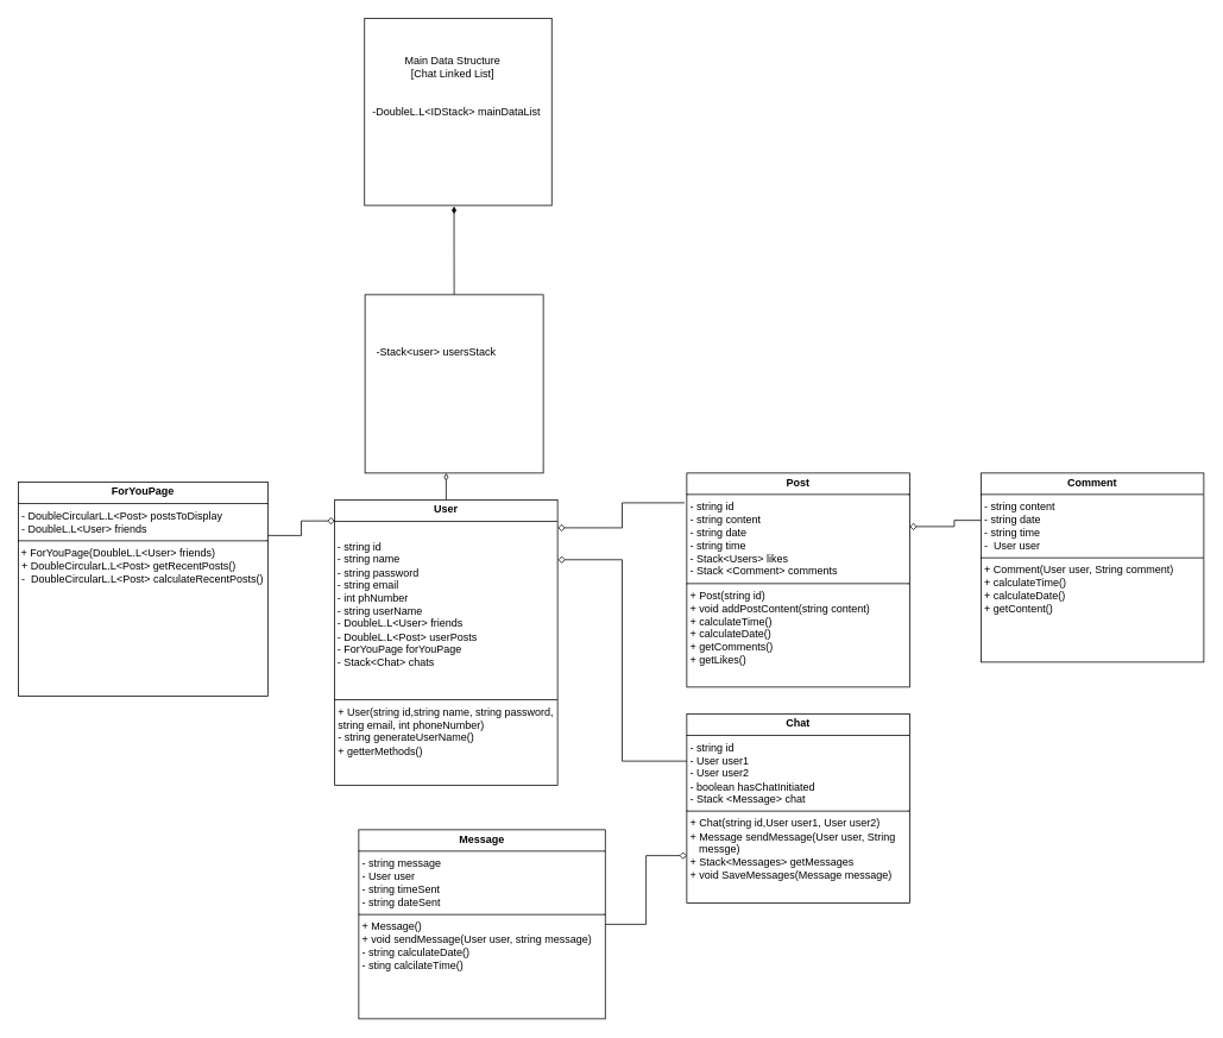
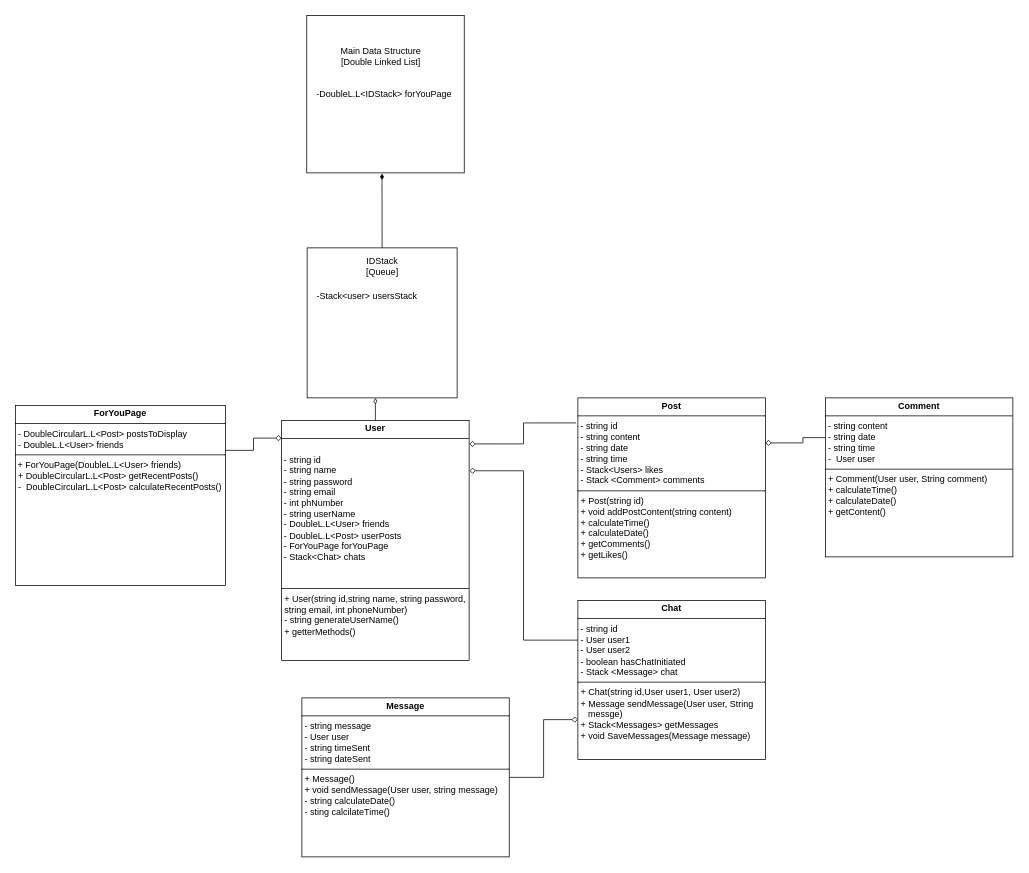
  <mxCell id="0" />
  <mxCell id="1" parent="0" />
  <mxCell id="2" style="edgeStyle=orthogonalEdgeStyle;rounded=0;orthogonalLoop=1;jettySize=auto;html=1;entryX=0.5;entryY=0;entryDx=0;entryDy=0;endArrow=none;endFill=0;startArrow=diamondThin;startFill=1;exitX=0.478;exitY=1.004;exitDx=0;exitDy=0;exitPerimeter=0;" edge="1" parent="1" source="8" target="4"><mxGeometry relative="1" as="geometry"><mxPoint x="500" y="230" as="sourcePoint" /><Array as="points" /></mxGeometry></mxCell>
  <mxCell id="3" value="" style="group" vertex="1" connectable="0" parent="1"><mxGeometry x="430" y="370" width="200" height="200" as="geometry" /></mxCell>
  <mxCell id="4" value="" style="whiteSpace=wrap;html=1;aspect=fixed;" vertex="1" parent="3"><mxGeometry x="-21" y="-40" width="200" height="200" as="geometry" /></mxCell>
  <mxCell id="5" value="-Stack&amp;lt;user&amp;gt; usersStack" style="text;html=1;align=left;verticalAlign=middle;whiteSpace=wrap;rounded=0;" vertex="1" parent="3"><mxGeometry x="-10" y="10" width="160" height="30" as="geometry" /></mxCell>
  <mxCell id="6" style="edgeStyle=orthogonalEdgeStyle;rounded=0;orthogonalLoop=1;jettySize=auto;html=1;exitX=-0.01;exitY=0.139;exitDx=0;exitDy=0;entryX=1.001;entryY=0.098;entryDx=0;entryDy=0;entryPerimeter=0;endArrow=diamond;endFill=0;exitPerimeter=0;" edge="1" parent="1" source="16" target="19"><mxGeometry relative="1" as="geometry"><mxPoint x="750" y="549" as="sourcePoint" /><mxPoint x="641.82" y="634.98" as="targetPoint" /></mxGeometry></mxCell>
  <mxCell id="7" value="" style="group" vertex="1" connectable="0" parent="1"><mxGeometry x="444" y="110" width="195" height="190" as="geometry" /></mxCell>
  <mxCell id="8" value="" style="whiteSpace=wrap;html=1;aspect=fixed;" vertex="1" parent="7"><mxGeometry x="-35.5" y="-90" width="210" height="210" as="geometry" /></mxCell>
- <mxCell id="10" value="&lt;div&gt;&lt;div&gt;Main Data Structure&lt;/div&gt;&lt;div&gt;[Chat Linked List]&lt;/div&gt;&lt;/div&gt;" style="text;html=1;align=center;verticalAlign=middle;whiteSpace=wrap;rounded=0;" vertex="1" parent="1"><mxGeometry x="423.75" y="60" width="166.5" height="30" as="geometry" /></mxCell>
- <mxCell id="11" value="-DoubleL.L&amp;lt;IDStack&amp;gt; mainDataList&amp;nbsp;" style="text;html=1;align=center;verticalAlign=middle;whiteSpace=wrap;rounded=0;" vertex="1" parent="1"><mxGeometry x="402" y="110" width="223" height="30" as="geometry" /></mxCell>
+ <mxCell id="9" value="&lt;div&gt;&lt;div&gt;IDStack&lt;/div&gt;&lt;div&gt;[Queue]&lt;/div&gt;&lt;/div&gt;" style="text;html=1;align=center;verticalAlign=middle;whiteSpace=wrap;rounded=0;" vertex="1" parent="1"><mxGeometry x="453.5" y="340" width="111" height="30" as="geometry" /></mxCell>
+ <mxCell id="10" value="&lt;div&gt;&lt;div&gt;Main Data Structure&lt;/div&gt;&lt;div&gt;[Double Linked List]&lt;/div&gt;&lt;/div&gt;" style="text;html=1;align=center;verticalAlign=middle;whiteSpace=wrap;rounded=0;" vertex="1" parent="1"><mxGeometry x="423.75" y="60" width="166.5" height="30" as="geometry" /></mxCell>
+ <mxCell id="11" value="-DoubleL.L&amp;lt;IDStack&amp;gt; forYouPage&amp;nbsp;" style="text;html=1;align=center;verticalAlign=middle;whiteSpace=wrap;rounded=0;" vertex="1" parent="1"><mxGeometry x="402" y="110" width="223" height="30" as="geometry" /></mxCell>
  <mxCell id="12" style="edgeStyle=orthogonalEdgeStyle;rounded=0;orthogonalLoop=1;jettySize=auto;html=1;exitX=0;exitY=0.75;exitDx=0;exitDy=0;endArrow=none;endFill=0;startArrow=diamond;startFill=0;" edge="1" parent="1" source="13" target="14"><mxGeometry relative="1" as="geometry" /></mxCell>
  <mxCell id="13" value="&lt;p style=&quot;margin:0px;margin-top:4px;text-align:center;&quot;&gt;&lt;b&gt;Chat&lt;/b&gt;&lt;/p&gt;&lt;hr size=&quot;1&quot; style=&quot;border-style:solid;&quot;&gt;&lt;p style=&quot;margin:0px;margin-left:4px;&quot;&gt;- string id&lt;/p&gt;&lt;p style=&quot;margin:0px;margin-left:4px;&quot;&gt;- User user1&lt;/p&gt;&lt;p style=&quot;margin:0px;margin-left:4px;&quot;&gt;- User user2&lt;/p&gt;&lt;p style=&quot;margin:0px;margin-left:4px;&quot;&gt;- boolean hasChatInitiated&lt;/p&gt;&lt;p style=&quot;margin:0px;margin-left:4px;&quot;&gt;- Stack &amp;lt;Message&amp;gt; chat&lt;/p&gt;&lt;hr size=&quot;1&quot; style=&quot;border-style:solid;&quot;&gt;&lt;p style=&quot;margin:0px;margin-left:4px;&quot;&gt;+ &lt;span style=&quot;background-color: initial;&quot;&gt;Chat(string id,User user1, User user2)&lt;/span&gt;&lt;/p&gt;&lt;p style=&quot;margin:0px;margin-left:4px;&quot;&gt;+ Message sendMessage(User user, String&amp;nbsp; &amp;nbsp; &amp;nbsp; &amp;nbsp;messge)&lt;/p&gt;&lt;p style=&quot;margin:0px;margin-left:4px;&quot;&gt;+ Stack&amp;lt;Messages&amp;gt; getMessages&lt;/p&gt;&lt;p style=&quot;margin:0px;margin-left:4px;&quot;&gt;+ void SaveMessages(Message message)&lt;/p&gt;" style="verticalAlign=top;align=left;overflow=fill;html=1;whiteSpace=wrap;" vertex="1" parent="1"><mxGeometry x="770" y="800" width="250" height="212" as="geometry" /></mxCell>
  <mxCell id="14" value="&lt;p style=&quot;margin:0px;margin-top:4px;text-align:center;&quot;&gt;&lt;b&gt;Message&lt;/b&gt;&lt;/p&gt;&lt;hr size=&quot;1&quot; style=&quot;border-style:solid;&quot;&gt;&lt;p style=&quot;margin:0px;margin-left:4px;&quot;&gt;- string message&lt;/p&gt;&lt;p style=&quot;margin:0px;margin-left:4px;&quot;&gt;- User user&lt;/p&gt;&lt;p style=&quot;margin:0px;margin-left:4px;&quot;&gt;- string timeSent&lt;/p&gt;&lt;p style=&quot;margin:0px;margin-left:4px;&quot;&gt;- string dateSent&lt;/p&gt;&lt;hr size=&quot;1&quot; style=&quot;border-style:solid;&quot;&gt;&lt;p style=&quot;margin:0px;margin-left:4px;&quot;&gt;+ Message&lt;span style=&quot;background-color: initial;&quot;&gt;(&lt;/span&gt;&lt;span style=&quot;background-color: initial;&quot;&gt;)&lt;/span&gt;&lt;/p&gt;&lt;p style=&quot;margin:0px;margin-left:4px;&quot;&gt;+ void sendMessage(User user, string message)&lt;/p&gt;&lt;p style=&quot;margin:0px;margin-left:4px;&quot;&gt;- string calculateDate()&lt;/p&gt;&lt;p style=&quot;margin:0px;margin-left:4px;&quot;&gt;- sting calcilateTime()&lt;/p&gt;" style="verticalAlign=top;align=left;overflow=fill;html=1;whiteSpace=wrap;" vertex="1" parent="1"><mxGeometry x="402" y="930" width="276.5" height="212" as="geometry" /></mxCell>
  <mxCell id="15" style="edgeStyle=orthogonalEdgeStyle;rounded=0;orthogonalLoop=1;jettySize=auto;html=1;exitX=1;exitY=0.25;exitDx=0;exitDy=0;entryX=0;entryY=0.25;entryDx=0;entryDy=0;endArrow=none;endFill=0;startArrow=diamond;startFill=0;" edge="1" parent="1" source="16" target="17"><mxGeometry relative="1" as="geometry"><Array as="points"><mxPoint x="1070" y="590" /><mxPoint x="1070" y="583" /></Array></mxGeometry></mxCell>
  <mxCell id="16" value="&lt;p style=&quot;margin:0px;margin-top:4px;text-align:center;&quot;&gt;&lt;b&gt;Post&lt;/b&gt;&lt;/p&gt;&lt;hr size=&quot;1&quot; style=&quot;border-style:solid;&quot;&gt;&lt;p style=&quot;margin:0px;margin-left:4px;&quot;&gt;- string id&lt;/p&gt;&lt;p style=&quot;margin:0px;margin-left:4px;&quot;&gt;- string content&lt;/p&gt;&lt;p style=&quot;margin:0px;margin-left:4px;&quot;&gt;- string date&lt;/p&gt;&lt;p style=&quot;margin:0px;margin-left:4px;&quot;&gt;- string time&lt;/p&gt;&lt;p style=&quot;margin:0px;margin-left:4px;&quot;&gt;- Stack&amp;lt;Users&amp;gt; likes&lt;/p&gt;&lt;p style=&quot;margin:0px;margin-left:4px;&quot;&gt;- Stack &amp;lt;Comment&amp;gt; comments&lt;/p&gt;&lt;hr size=&quot;1&quot; style=&quot;border-style:solid;&quot;&gt;&lt;p style=&quot;margin:0px;margin-left:4px;&quot;&gt;+ Post(string id)&lt;/p&gt;&lt;p style=&quot;margin:0px;margin-left:4px;&quot;&gt;+ void addPostContent(string content)&lt;/p&gt;&lt;p style=&quot;margin:0px;margin-left:4px;&quot;&gt;+ calculateTime()&lt;/p&gt;&lt;p style=&quot;margin:0px;margin-left:4px;&quot;&gt;+ calculateDate()&lt;/p&gt;&lt;p style=&quot;margin:0px;margin-left:4px;&quot;&gt;+ getComments()&lt;/p&gt;&lt;p style=&quot;margin:0px;margin-left:4px;&quot;&gt;+ getLikes()&lt;/p&gt;&lt;p style=&quot;margin:0px;margin-left:4px;&quot;&gt;&lt;br&gt;&lt;/p&gt;" style="verticalAlign=top;align=left;overflow=fill;html=1;whiteSpace=wrap;" vertex="1" parent="1"><mxGeometry x="770" y="530" width="250" height="240" as="geometry" /></mxCell>
  <mxCell id="17" value="&lt;p style=&quot;margin:0px;margin-top:4px;text-align:center;&quot;&gt;&lt;b&gt;Comment&lt;/b&gt;&lt;/p&gt;&lt;hr size=&quot;1&quot; style=&quot;border-style:solid;&quot;&gt;&lt;p style=&quot;margin:0px;margin-left:4px;&quot;&gt;&lt;span style=&quot;background-color: initial;&quot;&gt;- string content&lt;/span&gt;&lt;br&gt;&lt;/p&gt;&lt;p style=&quot;margin:0px;margin-left:4px;&quot;&gt;- string date&lt;/p&gt;&lt;p style=&quot;margin:0px;margin-left:4px;&quot;&gt;- string time&lt;/p&gt;&lt;p style=&quot;margin:0px;margin-left:4px;&quot;&gt;-&amp;nbsp; User user&lt;/p&gt;&lt;hr size=&quot;1&quot; style=&quot;border-style:solid;&quot;&gt;&lt;p style=&quot;margin:0px;margin-left:4px;&quot;&gt;+ Comment(User user, String comment)&lt;/p&gt;&lt;p style=&quot;margin:0px;margin-left:4px;&quot;&gt;&lt;span style=&quot;background-color: initial;&quot;&gt;+ calculateTime()&lt;/span&gt;&lt;/p&gt;&lt;p style=&quot;margin:0px;margin-left:4px;&quot;&gt;+ calculateDate()&lt;/p&gt;&lt;p style=&quot;margin:0px;margin-left:4px;&quot;&gt;+ getContent()&lt;/p&gt;" style="verticalAlign=top;align=left;overflow=fill;html=1;whiteSpace=wrap;" vertex="1" parent="1"><mxGeometry x="1100" y="530" width="250" height="212" as="geometry" /></mxCell>
  <mxCell id="18" style="edgeStyle=orthogonalEdgeStyle;rounded=0;orthogonalLoop=1;jettySize=auto;html=1;exitX=0.5;exitY=0;exitDx=0;exitDy=0;endArrow=diamondThin;endFill=0;" edge="1" parent="1" source="19"><mxGeometry relative="1" as="geometry"><mxPoint x="500" y="530" as="targetPoint" /></mxGeometry></mxCell>
  <mxCell id="19" value="&lt;p style=&quot;margin:0px;margin-top:4px;text-align:center;&quot;&gt;&lt;b&gt;User&lt;/b&gt;&lt;/p&gt;&lt;hr size=&quot;1&quot; style=&quot;border-style:solid;&quot;&gt;&lt;p style=&quot;margin:0px;margin-left:4px;&quot;&gt;&lt;br&gt;&lt;/p&gt;&lt;div&gt;&amp;nbsp;- string id&lt;/div&gt;&lt;div&gt;&lt;span style=&quot;background-color: initial;&quot;&gt;&amp;nbsp;- string name&lt;/span&gt;&lt;/div&gt;&lt;div&gt;&amp;nbsp;- string password&lt;/div&gt;&lt;div&gt;&amp;nbsp;- string email&lt;/div&gt;&lt;div&gt;&amp;nbsp;- int phNumber&lt;/div&gt;&lt;div&gt;&amp;nbsp;- string userName&lt;/div&gt;&lt;div&gt;&amp;nbsp;- DoubleL.L&amp;lt;User&amp;gt; friends&lt;/div&gt;&lt;div&gt;&amp;nbsp;- DoubleL.L&amp;lt;Post&amp;gt; userPosts&lt;/div&gt;&lt;div&gt;&amp;nbsp;- ForYouPage forYouPage&lt;/div&gt;&lt;div&gt;&amp;nbsp;- Stack&amp;lt;Chat&amp;gt; chats&lt;/div&gt;&lt;div&gt;&lt;br&gt;&lt;div&gt;&lt;br&gt;&lt;/div&gt;&lt;/div&gt;&lt;hr size=&quot;1&quot; style=&quot;border-style:solid;&quot;&gt;&lt;p style=&quot;margin:0px;margin-left:4px;&quot;&gt;+ User(string id,string name, string password,&lt;/p&gt;&lt;p style=&quot;margin:0px;margin-left:4px;&quot;&gt;string email, int phoneNumber)&lt;/p&gt;&lt;p style=&quot;margin:0px;margin-left:4px;&quot;&gt;- string generateUserName()&lt;/p&gt;&lt;p style=&quot;margin:0px;margin-left:4px;&quot;&gt;+ getterMethods()&lt;span style=&quot;background-color: initial;&quot;&gt;&amp;nbsp;&lt;/span&gt;&lt;/p&gt;" style="verticalAlign=top;align=left;overflow=fill;html=1;whiteSpace=wrap;" vertex="1" parent="1"><mxGeometry x="375" y="560" width="250" height="320" as="geometry" /></mxCell>
  <mxCell id="20" style="edgeStyle=orthogonalEdgeStyle;rounded=0;orthogonalLoop=1;jettySize=auto;html=1;exitX=0;exitY=0.25;exitDx=0;exitDy=0;entryX=1.002;entryY=0.21;entryDx=0;entryDy=0;entryPerimeter=0;endArrow=diamond;endFill=0;strokeWidth=1;endSize=6;" edge="1" parent="1" source="13" target="19"><mxGeometry relative="1" as="geometry" /></mxCell>
  <mxCell id="21" value="&lt;p style=&quot;margin:0px;margin-top:4px;text-align:center;&quot;&gt;&lt;b&gt;ForYouPage&lt;/b&gt;&lt;/p&gt;&lt;hr size=&quot;1&quot; style=&quot;border-style:solid;&quot;&gt;&lt;p style=&quot;margin:0px;margin-left:4px;&quot;&gt;&lt;span style=&quot;background-color: initial;&quot;&gt;- DoubleCircularL.L&amp;lt;Post&amp;gt; postsToDisplay&lt;/span&gt;&lt;/p&gt;&lt;p style=&quot;margin:0px;margin-left:4px;&quot;&gt;-&amp;nbsp;&lt;span style=&quot;background-color: initial;&quot;&gt;DoubleL.L&amp;lt;User&amp;gt; friends&lt;/span&gt;&lt;/p&gt;&lt;hr size=&quot;1&quot; style=&quot;border-style:solid;&quot;&gt;&amp;nbsp;+ ForYouPage(DoubleL.L&amp;lt;User&amp;gt; friends)&lt;br&gt;&lt;p style=&quot;margin:0px;margin-left:4px;&quot;&gt;+&amp;nbsp;&lt;span style=&quot;background-color: initial;&quot;&gt;DoubleCircularL.L&amp;lt;Post&amp;gt;&amp;nbsp;&lt;/span&gt;&lt;span style=&quot;background-color: initial;&quot;&gt;getRecentPosts()&lt;/span&gt;&lt;/p&gt;&lt;p style=&quot;margin:0px;margin-left:4px;&quot;&gt;-&amp;nbsp;&amp;nbsp;&lt;span style=&quot;background-color: initial;&quot;&gt;DoubleCircularL.L&amp;lt;Post&amp;gt;&amp;nbsp;&lt;/span&gt;&lt;span style=&quot;background-color: initial;&quot;&gt;calculateRecentPosts()&lt;/span&gt;&lt;/p&gt;" style="verticalAlign=top;align=left;overflow=fill;html=1;whiteSpace=wrap;" vertex="1" parent="1"><mxGeometry x="20" y="540" width="280" height="240" as="geometry" /></mxCell>
  <mxCell id="22" style="edgeStyle=orthogonalEdgeStyle;rounded=0;orthogonalLoop=1;jettySize=auto;html=1;exitX=1;exitY=0.25;exitDx=0;exitDy=0;entryX=0;entryY=0.074;entryDx=0;entryDy=0;entryPerimeter=0;endArrow=diamond;endFill=0;" edge="1" parent="1" source="21" target="19"><mxGeometry relative="1" as="geometry" /></mxCell>
